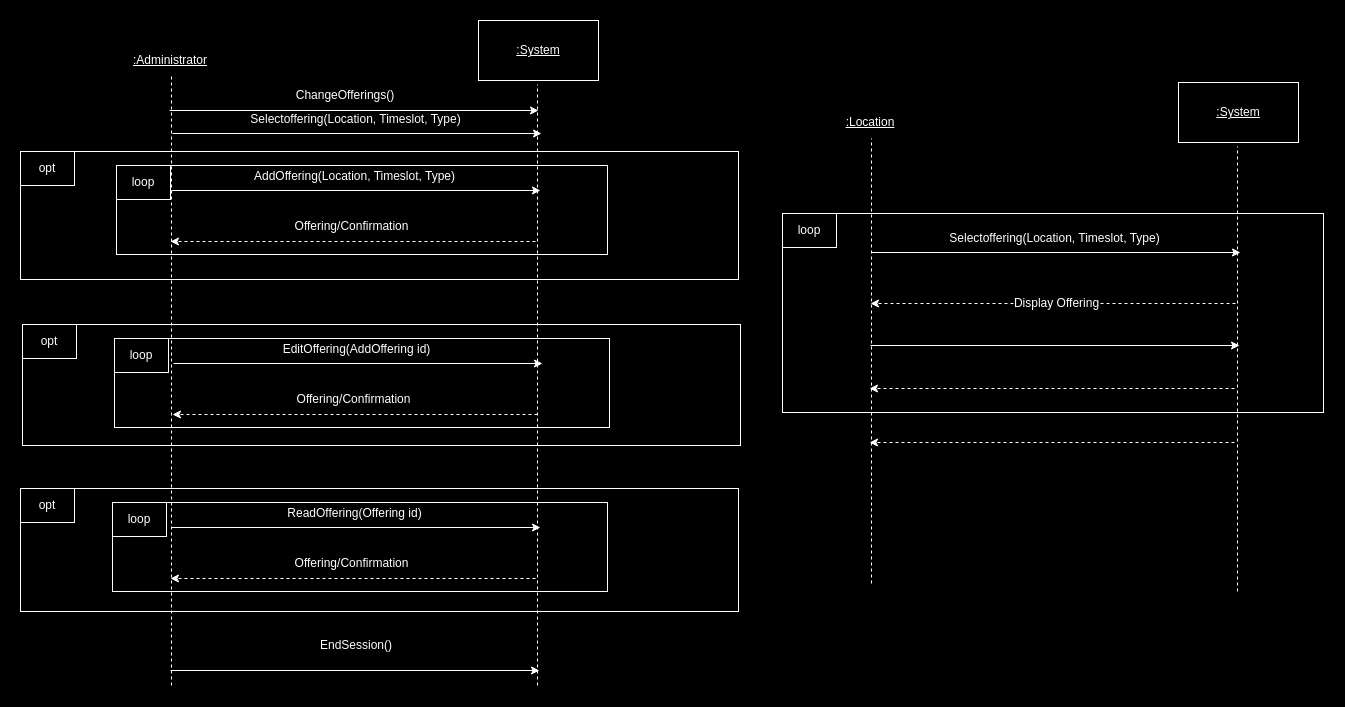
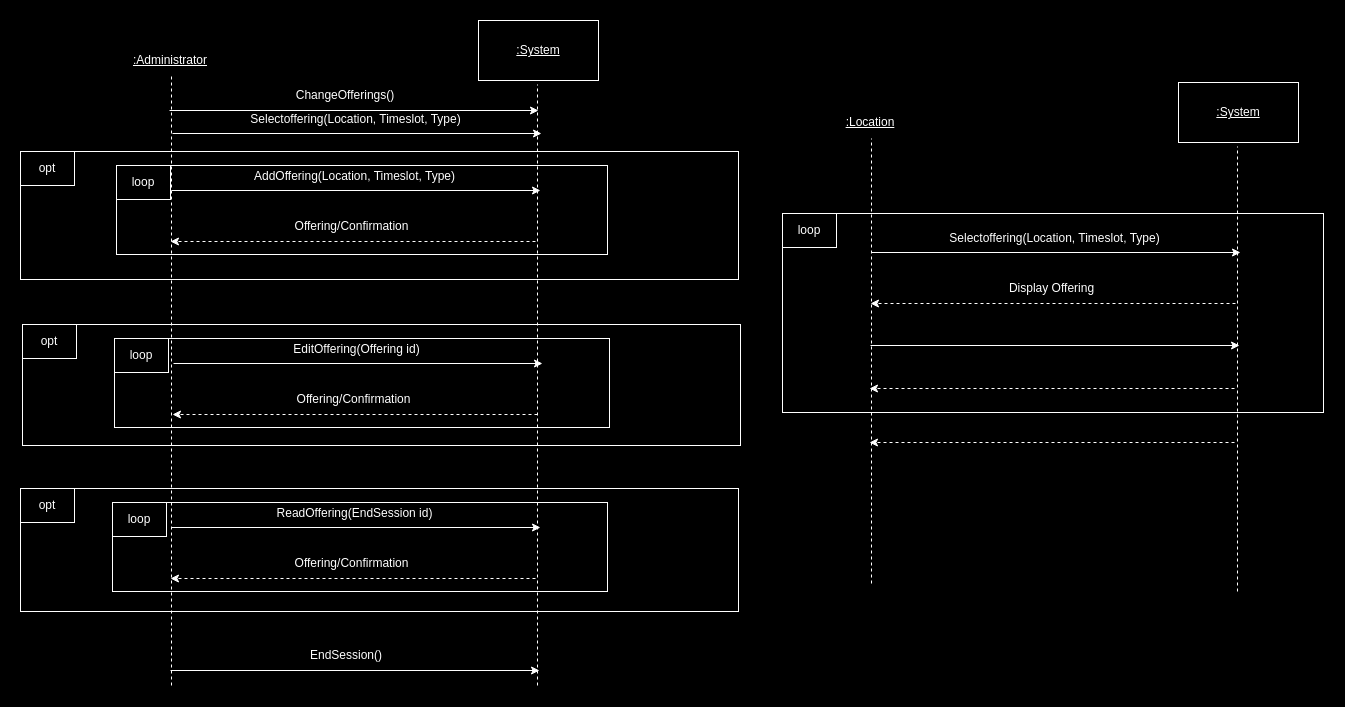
  <mxCell id="0" />
  <mxCell id="1" parent="0" />
  <mxCell id="2" value="" style="rounded=0;whiteSpace=wrap;html=1;fillColor=#000000;strokeColor=#FFFFFF;" parent="1" vertex="1"><mxGeometry x="20" y="488" width="718" height="123" as="geometry" /></mxCell>
  <mxCell id="3" value="" style="rounded=0;whiteSpace=wrap;html=1;fillColor=#000000;strokeColor=#FFFFFF;" parent="1" vertex="1"><mxGeometry x="112" y="502" width="495" height="89" as="geometry" /></mxCell>
  <mxCell id="4" value="" style="endArrow=classic;html=1;rounded=0;strokeColor=#FFFFFF;" parent="1" edge="1"><mxGeometry width="50" height="50" relative="1" as="geometry"><mxPoint x="171" y="527" as="sourcePoint" /><mxPoint x="540" y="527" as="targetPoint" /></mxGeometry></mxCell>
- <mxCell id="5" value="&lt;font color=&quot;#ffffff&quot;&gt;ReadOffering(Offering id&lt;/font&gt;&lt;span style=&quot;color: rgb(255, 255, 255);&quot;&gt;)&lt;/span&gt;" style="text;html=1;align=center;verticalAlign=middle;whiteSpace=wrap;rounded=0;" parent="1" vertex="1"><mxGeometry x="233" y="498" width="243" height="30" as="geometry" /></mxCell>
+ <mxCell id="5" value="&lt;font color=&quot;#ffffff&quot;&gt;ReadOffering(EndSession id&lt;/font&gt;&lt;span style=&quot;color: rgb(255, 255, 255);&quot;&gt;)&lt;/span&gt;" style="text;html=1;align=center;verticalAlign=middle;whiteSpace=wrap;rounded=0;" parent="1" vertex="1"><mxGeometry x="233" y="498" width="243" height="30" as="geometry" /></mxCell>
  <mxCell id="6" value="" style="endArrow=classic;html=1;rounded=0;strokeColor=#FFFFFF;dashed=1;" parent="1" edge="1"><mxGeometry width="50" height="50" relative="1" as="geometry"><mxPoint x="535" y="578" as="sourcePoint" /><mxPoint x="170" y="578" as="targetPoint" /></mxGeometry></mxCell>
  <mxCell id="7" value="&lt;font style=&quot;background-color: rgb(0, 0, 0);&quot; color=&quot;#ffffff&quot;&gt;Offering/Confirmation&lt;/font&gt;" style="text;html=1;align=center;verticalAlign=middle;whiteSpace=wrap;rounded=0;" parent="1" vertex="1"><mxGeometry x="230" y="548" width="243" height="30" as="geometry" /></mxCell>
  <mxCell id="8" value="&lt;span style=&quot;color: rgb(255, 255, 255);&quot;&gt;opt&lt;/span&gt;" style="rounded=0;whiteSpace=wrap;html=1;fillColor=#000000;strokeColor=#FFFFFF;" parent="1" vertex="1"><mxGeometry x="20" y="488" width="54" height="34" as="geometry" /></mxCell>
  <mxCell id="9" value="&lt;span style=&quot;color: rgb(255, 255, 255);&quot;&gt;loop&lt;/span&gt;" style="rounded=0;whiteSpace=wrap;html=1;fillColor=#000000;strokeColor=#FFFFFF;" parent="1" vertex="1"><mxGeometry x="112" y="502" width="54" height="34" as="geometry" /></mxCell>
  <mxCell id="10" value="" style="rounded=0;whiteSpace=wrap;html=1;fillColor=#000000;strokeColor=#FFFFFF;" parent="1" vertex="1"><mxGeometry x="22" y="324" width="718" height="121" as="geometry" /></mxCell>
  <mxCell id="11" value="" style="rounded=0;whiteSpace=wrap;html=1;fillColor=#000000;strokeColor=#FFFFFF;" parent="1" vertex="1"><mxGeometry x="114" y="338" width="495" height="89" as="geometry" /></mxCell>
  <mxCell id="12" value="" style="endArrow=classic;html=1;rounded=0;strokeColor=#FFFFFF;" parent="1" edge="1"><mxGeometry width="50" height="50" relative="1" as="geometry"><mxPoint x="173" y="363" as="sourcePoint" /><mxPoint x="542" y="363" as="targetPoint" /></mxGeometry></mxCell>
- <mxCell id="13" value="&lt;font color=&quot;#ffffff&quot;&gt;EditOffering(AddOffering id&lt;/font&gt;&lt;font color=&quot;#ffffff&quot;&gt;)&lt;/font&gt;" style="text;html=1;align=center;verticalAlign=middle;whiteSpace=wrap;rounded=0;" parent="1" vertex="1"><mxGeometry x="235" y="334" width="243" height="30" as="geometry" /></mxCell>
+ <mxCell id="13" value="&lt;font color=&quot;#ffffff&quot;&gt;EditOffering(Offering id&lt;/font&gt;&lt;font color=&quot;#ffffff&quot;&gt;)&lt;/font&gt;" style="text;html=1;align=center;verticalAlign=middle;whiteSpace=wrap;rounded=0;" parent="1" vertex="1"><mxGeometry x="235" y="334" width="243" height="30" as="geometry" /></mxCell>
  <mxCell id="14" value="" style="endArrow=classic;html=1;rounded=0;strokeColor=#FFFFFF;dashed=1;" parent="1" edge="1"><mxGeometry width="50" height="50" relative="1" as="geometry"><mxPoint x="537" y="414" as="sourcePoint" /><mxPoint x="172" y="414" as="targetPoint" /></mxGeometry></mxCell>
  <mxCell id="15" value="&lt;font style=&quot;background-color: rgb(0, 0, 0);&quot; color=&quot;#ffffff&quot;&gt;Offering/Confirmation&lt;/font&gt;" style="text;html=1;align=center;verticalAlign=middle;whiteSpace=wrap;rounded=0;" parent="1" vertex="1"><mxGeometry x="232" y="384" width="243" height="30" as="geometry" /></mxCell>
  <mxCell id="16" value="&lt;span style=&quot;color: rgb(255, 255, 255);&quot;&gt;opt&lt;/span&gt;" style="rounded=0;whiteSpace=wrap;html=1;fillColor=#000000;strokeColor=#FFFFFF;" parent="1" vertex="1"><mxGeometry x="22" y="324" width="54" height="34" as="geometry" /></mxCell>
  <mxCell id="17" value="&lt;span style=&quot;color: rgb(255, 255, 255);&quot;&gt;loop&lt;/span&gt;" style="rounded=0;whiteSpace=wrap;html=1;fillColor=#000000;strokeColor=#FFFFFF;" parent="1" vertex="1"><mxGeometry x="114" y="338" width="54" height="34" as="geometry" /></mxCell>
  <mxCell id="18" value="" style="rounded=0;whiteSpace=wrap;html=1;fillColor=#000000;strokeColor=#FFFFFF;" parent="1" vertex="1"><mxGeometry x="20" y="151" width="718" height="128" as="geometry" /></mxCell>
  <mxCell id="19" value="" style="rounded=0;whiteSpace=wrap;html=1;fillColor=#000000;strokeColor=#FFFFFF;" parent="1" vertex="1"><mxGeometry x="116" y="165" width="491" height="89" as="geometry" /></mxCell>
  <mxCell id="20" value="" style="endArrow=none;dashed=1;html=1;rounded=0;strokeColor=#FFFFFF;" parent="1" edge="1"><mxGeometry width="50" height="50" relative="1" as="geometry"><mxPoint x="171" y="685" as="sourcePoint" /><mxPoint x="171" y="76" as="targetPoint" /></mxGeometry></mxCell>
  <mxCell id="21" value="" style="endArrow=none;dashed=1;html=1;rounded=0;strokeColor=#FFFFFF;" parent="1" edge="1"><mxGeometry width="50" height="50" relative="1" as="geometry"><mxPoint x="537" y="685" as="sourcePoint" /><mxPoint x="537" y="84" as="targetPoint" /></mxGeometry></mxCell>
  <mxCell id="22" value="&lt;font color=&quot;#ffffff&quot;&gt;&lt;u&gt;:Administrator&lt;/u&gt;&lt;/font&gt;" style="text;html=1;align=center;verticalAlign=middle;whiteSpace=wrap;rounded=0;" parent="1" vertex="1"><mxGeometry x="140" y="45" width="60" height="30" as="geometry" /></mxCell>
  <mxCell id="23" value="" style="rounded=0;whiteSpace=wrap;html=1;fillColor=#000000;strokeColor=#FFFFFF;" parent="1" vertex="1"><mxGeometry x="478" y="20" width="120" height="60" as="geometry" /></mxCell>
  <mxCell id="24" value="&lt;font color=&quot;#ffffff&quot;&gt;&lt;u&gt;:System&lt;/u&gt;&lt;/font&gt;" style="text;html=1;align=center;verticalAlign=middle;whiteSpace=wrap;rounded=0;" parent="1" vertex="1"><mxGeometry x="508" y="35" width="60" height="30" as="geometry" /></mxCell>
  <mxCell id="25" value="" style="endArrow=classic;html=1;rounded=0;strokeColor=#FFFFFF;" parent="1" edge="1"><mxGeometry width="50" height="50" relative="1" as="geometry"><mxPoint x="169" y="110" as="sourcePoint" /><mxPoint x="538" y="110" as="targetPoint" /></mxGeometry></mxCell>
  <mxCell id="26" value="&lt;font color=&quot;#ffffff&quot;&gt;ChangeOfferings()&lt;/font&gt;" style="text;html=1;align=center;verticalAlign=middle;whiteSpace=wrap;rounded=0;" parent="1" vertex="1"><mxGeometry x="315" y="80" width="60" height="30" as="geometry" /></mxCell>
  <mxCell id="27" value="" style="endArrow=classic;html=1;rounded=0;strokeColor=#FFFFFF;" parent="1" edge="1"><mxGeometry width="50" height="50" relative="1" as="geometry"><mxPoint x="171" y="190" as="sourcePoint" /><mxPoint x="540" y="190" as="targetPoint" /></mxGeometry></mxCell>
  <mxCell id="28" value="&lt;font color=&quot;#ffffff&quot;&gt;AddOffering(Location, Timeslot, Type)&lt;/font&gt;" style="text;html=1;align=center;verticalAlign=middle;whiteSpace=wrap;rounded=0;" parent="1" vertex="1"><mxGeometry x="233" y="161" width="243" height="30" as="geometry" /></mxCell>
  <mxCell id="29" value="" style="endArrow=classic;html=1;rounded=0;strokeColor=#FFFFFF;dashed=1;" parent="1" edge="1"><mxGeometry width="50" height="50" relative="1" as="geometry"><mxPoint x="535" y="241" as="sourcePoint" /><mxPoint x="170" y="241" as="targetPoint" /></mxGeometry></mxCell>
  <mxCell id="30" value="&lt;font style=&quot;background-color: rgb(0, 0, 0);&quot; color=&quot;#ffffff&quot;&gt;Offering/Confirmation&lt;/font&gt;" style="text;html=1;align=center;verticalAlign=middle;whiteSpace=wrap;rounded=0;" parent="1" vertex="1"><mxGeometry x="230" y="211" width="243" height="30" as="geometry" /></mxCell>
  <mxCell id="31" value="&lt;span style=&quot;color: rgb(255, 255, 255);&quot;&gt;opt&lt;/span&gt;" style="rounded=0;whiteSpace=wrap;html=1;fillColor=#000000;strokeColor=#FFFFFF;" parent="1" vertex="1"><mxGeometry x="20" y="151" width="54" height="34" as="geometry" /></mxCell>
  <mxCell id="32" value="&lt;span style=&quot;color: rgb(255, 255, 255);&quot;&gt;loop&lt;/span&gt;" style="rounded=0;whiteSpace=wrap;html=1;fillColor=#000000;strokeColor=#FFFFFF;" parent="1" vertex="1"><mxGeometry x="116" y="165" width="54" height="34" as="geometry" /></mxCell>
  <mxCell id="33" value="" style="endArrow=classic;html=1;rounded=0;strokeColor=#FFFFFF;" parent="1" edge="1"><mxGeometry width="50" height="50" relative="1" as="geometry"><mxPoint x="170" y="670" as="sourcePoint" /><mxPoint x="539" y="670" as="targetPoint" /></mxGeometry></mxCell>
- <mxCell id="34" value="&lt;font color=&quot;#ffffff&quot;&gt;EndSession()&lt;/font&gt;" style="text;html=1;align=center;verticalAlign=middle;whiteSpace=wrap;rounded=0;" parent="1" vertex="1"><mxGeometry x="326" y="630" width="60" height="30" as="geometry" /></mxCell>
+ <mxCell id="34" value="&lt;font color=&quot;#ffffff&quot;&gt;EndSession()&lt;/font&gt;" style="text;html=1;align=center;verticalAlign=middle;whiteSpace=wrap;rounded=0;" parent="1" vertex="1"><mxGeometry x="316" y="640" width="60" height="30" as="geometry" /></mxCell>
  <mxCell id="35" value="" style="rounded=0;whiteSpace=wrap;html=1;fillColor=#000000;strokeColor=#FFFFFF;dropTarget=1;" parent="1" vertex="1"><mxGeometry x="782" y="213" width="541" height="199" as="geometry" /></mxCell>
  <mxCell id="36" value="" style="endArrow=none;dashed=1;html=1;rounded=0;strokeColor=#FFFFFF;" parent="1" edge="1"><mxGeometry width="50" height="50" relative="1" as="geometry"><mxPoint x="871" y="583" as="sourcePoint" /><mxPoint x="871" y="138" as="targetPoint" /></mxGeometry></mxCell>
  <mxCell id="37" value="" style="endArrow=none;dashed=1;html=1;rounded=0;strokeColor=#FFFFFF;" parent="1" edge="1"><mxGeometry width="50" height="50" relative="1" as="geometry"><mxPoint x="1237" y="591" as="sourcePoint" /><mxPoint x="1237" y="146" as="targetPoint" /></mxGeometry></mxCell>
  <mxCell id="38" value="&lt;font color=&quot;#ffffff&quot;&gt;&lt;u&gt;:Location&lt;/u&gt;&lt;/font&gt;" style="text;html=1;align=center;verticalAlign=middle;whiteSpace=wrap;rounded=0;" parent="1" vertex="1"><mxGeometry x="840" y="107" width="60" height="30" as="geometry" /></mxCell>
  <mxCell id="39" value="" style="rounded=0;whiteSpace=wrap;html=1;fillColor=#000000;strokeColor=#FFFFFF;" parent="1" vertex="1"><mxGeometry x="1178" y="82" width="120" height="60" as="geometry" /></mxCell>
  <mxCell id="40" value="&lt;font color=&quot;#ffffff&quot;&gt;&lt;u&gt;:System&lt;/u&gt;&lt;/font&gt;" style="text;html=1;align=center;verticalAlign=middle;whiteSpace=wrap;rounded=0;" parent="1" vertex="1"><mxGeometry x="1208" y="97" width="60" height="30" as="geometry" /></mxCell>
  <mxCell id="41" value="" style="endArrow=classic;html=1;rounded=0;strokeColor=#FFFFFF;" parent="1" edge="1"><mxGeometry width="50" height="50" relative="1" as="geometry"><mxPoint x="871" y="252" as="sourcePoint" /><mxPoint x="1240" y="252" as="targetPoint" /></mxGeometry></mxCell>
  <mxCell id="42" value="&lt;font color=&quot;#ffffff&quot;&gt;Selectoffering(&lt;/font&gt;&lt;span style=&quot;color: rgb(255, 255, 255);&quot;&gt;Location, Timeslot, Type&lt;/span&gt;&lt;font color=&quot;#ffffff&quot;&gt;)&lt;/font&gt;" style="text;html=1;align=center;verticalAlign=middle;whiteSpace=wrap;rounded=0;" parent="1" vertex="1"><mxGeometry x="933" y="223" width="243" height="30" as="geometry" /></mxCell>
  <mxCell id="43" value="" style="endArrow=classic;html=1;rounded=0;strokeColor=#FFFFFF;dashed=1;" parent="1" edge="1"><mxGeometry width="50" height="50" relative="1" as="geometry"><mxPoint x="1235" y="303" as="sourcePoint" /><mxPoint x="870" y="303" as="targetPoint" /></mxGeometry></mxCell>
- <mxCell id="44" value="&lt;font color=&quot;#ffffff&quot;&gt;&lt;span style=&quot;background-color: rgb(0, 0, 0);&quot;&gt;Display Offering&lt;/span&gt;&lt;/font&gt;" style="text;html=1;align=center;verticalAlign=middle;whiteSpace=wrap;rounded=0;" parent="1" vertex="1"><mxGeometry x="935" y="288" width="243" height="30" as="geometry" /></mxCell>
+ <mxCell id="44" value="&lt;font color=&quot;#ffffff&quot;&gt;&lt;span style=&quot;background-color: rgb(0, 0, 0);&quot;&gt;Display Offering&lt;/span&gt;&lt;/font&gt;" style="text;html=1;align=center;verticalAlign=middle;whiteSpace=wrap;rounded=0;" parent="1" vertex="1"><mxGeometry x="930" y="273" width="243" height="30" as="geometry" /></mxCell>
  <mxCell id="45" value="" style="endArrow=classic;html=1;rounded=0;strokeColor=#FFFFFF;" parent="1" edge="1"><mxGeometry width="50" height="50" relative="1" as="geometry"><mxPoint x="870" y="345" as="sourcePoint" /><mxPoint x="1239" y="345" as="targetPoint" /></mxGeometry></mxCell>
  <mxCell id="46" value="" style="endArrow=classic;html=1;rounded=0;strokeColor=#FFFFFF;dashed=1;" parent="1" edge="1"><mxGeometry width="50" height="50" relative="1" as="geometry"><mxPoint x="1234" y="388" as="sourcePoint" /><mxPoint x="869" y="388" as="targetPoint" /></mxGeometry></mxCell>
  <mxCell id="47" value="&lt;span style=&quot;color: rgb(255, 255, 255);&quot;&gt;loop&lt;/span&gt;" style="rounded=0;whiteSpace=wrap;html=1;fillColor=#000000;strokeColor=#FFFFFF;" parent="1" vertex="1"><mxGeometry x="782" y="213" width="54" height="34" as="geometry" /></mxCell>
  <mxCell id="48" value="" style="endArrow=classic;html=1;rounded=0;strokeColor=#FFFFFF;dashed=1;" parent="1" edge="1"><mxGeometry width="50" height="50" relative="1" as="geometry"><mxPoint x="1234" y="442" as="sourcePoint" /><mxPoint x="869" y="442" as="targetPoint" /></mxGeometry></mxCell>
  <mxCell id="49" value="" style="endArrow=classic;html=1;rounded=0;strokeColor=#FFFFFF;" parent="1" edge="1"><mxGeometry width="50" height="50" relative="1" as="geometry"><mxPoint x="172" y="133" as="sourcePoint" /><mxPoint x="541" y="133" as="targetPoint" /></mxGeometry></mxCell>
  <mxCell id="50" value="&lt;font color=&quot;#ffffff&quot;&gt;Selectoffering(&lt;/font&gt;&lt;span style=&quot;color: rgb(255, 255, 255);&quot;&gt;Location, Timeslot, Type&lt;/span&gt;&lt;font color=&quot;#ffffff&quot;&gt;)&lt;/font&gt;" style="text;html=1;align=center;verticalAlign=middle;whiteSpace=wrap;rounded=0;" parent="1" vertex="1"><mxGeometry x="234" y="104" width="243" height="30" as="geometry" /></mxCell>
